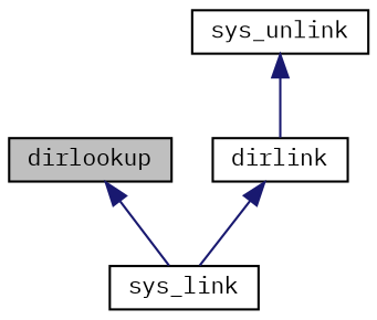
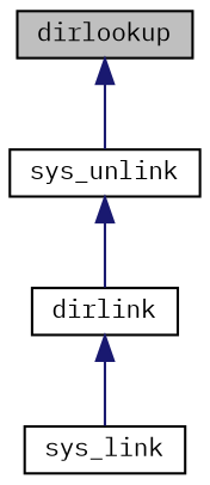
  digraph {
    fontname="IBM Plex Mono"
    rankdir=TB
    node [color=black fillcolor=white fontname="IBM Plex Mono" fontsize=10 shape=record style=filled]
    edge [color=midnightblue dir=back fontname="IBM Plex Mono" fontsize=10 labelfontname=Helvetica labelfontsize=10 style=solid]
    n1 [fillcolor=grey75 fontcolor=black height=0.2 label=dirlookup width=0.4]
    n2 [height=0.2 label=sys_unlink width=0.4]
    n3 [height=0.2 label=dirlink width=0.4]
    n4 [height=0.2 label=sys_link width=0.4]
-   n1 -> n4
+   n1 -> n2
    n2 -> n3
    n3 -> n4
  }
